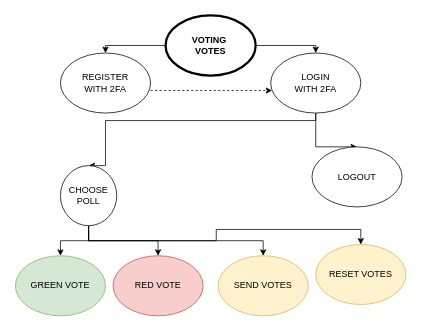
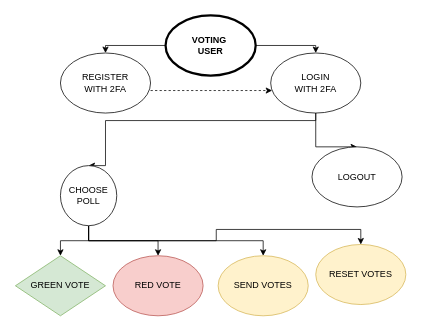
  <mxCell id="0" />
  <mxCell id="1" parent="0" />
  <mxCell id="2" style="edgeStyle=orthogonalEdgeStyle;rounded=0;orthogonalLoop=1;jettySize=auto;html=1;entryX=0.5;entryY=0;entryDx=0;entryDy=0;" edge="1" parent="1" source="4" target="6"><mxGeometry relative="1" as="geometry"><mxPoint x="80" y="140" as="targetPoint" /><Array as="points"><mxPoint x="140" y="60" /></Array></mxGeometry></mxCell>
  <mxCell id="3" style="edgeStyle=orthogonalEdgeStyle;rounded=0;orthogonalLoop=1;jettySize=auto;html=1;exitX=1;exitY=0.5;exitDx=0;exitDy=0;entryX=0.5;entryY=0;entryDx=0;entryDy=0;" edge="1" parent="1" source="4" target="9"><mxGeometry relative="1" as="geometry"><Array as="points"><mxPoint x="420" y="60" /></Array></mxGeometry></mxCell>
- <mxCell id="4" value="&lt;b&gt;VOTING&amp;nbsp;&lt;br&gt;VOTES&lt;br&gt;&lt;/b&gt;" style="ellipse;whiteSpace=wrap;html=1;strokeWidth=3;" vertex="1" parent="1"><mxGeometry x="220" y="20" width="120" height="80" as="geometry" /></mxCell>
+ <mxCell id="4" value="&lt;b&gt;VOTING&amp;nbsp;&lt;br&gt;USER&lt;br&gt;&lt;/b&gt;" style="ellipse;whiteSpace=wrap;html=1;strokeWidth=3;" vertex="1" parent="1"><mxGeometry x="220" y="20" width="120" height="80" as="geometry" /></mxCell>
  <mxCell id="5" style="edgeStyle=orthogonalEdgeStyle;rounded=0;orthogonalLoop=1;jettySize=auto;html=1;exitX=0.5;exitY=1;exitDx=0;exitDy=0;dashed=1;" edge="1" parent="1" source="6" target="9"><mxGeometry relative="1" as="geometry"><Array as="points"><mxPoint x="140" y="120" /></Array></mxGeometry></mxCell>
  <mxCell id="6" value="REGISTER&lt;br&gt;WITH 2FA" style="ellipse;whiteSpace=wrap;html=1;strokeWidth=1;" vertex="1" parent="1"><mxGeometry x="80" y="70" width="120" height="80" as="geometry" /></mxCell>
  <mxCell id="7" style="edgeStyle=orthogonalEdgeStyle;rounded=0;orthogonalLoop=1;jettySize=auto;html=1;exitX=0.5;exitY=1;exitDx=0;exitDy=0;entryX=0.5;entryY=0;entryDx=0;entryDy=0;" edge="1" parent="1" source="9" target="14"><mxGeometry relative="1" as="geometry"><Array as="points"><mxPoint x="420" y="160" /><mxPoint x="140" y="160" /></Array></mxGeometry></mxCell>
  <mxCell id="8" style="edgeStyle=orthogonalEdgeStyle;rounded=0;orthogonalLoop=1;jettySize=auto;html=1;exitX=1;exitY=1;exitDx=0;exitDy=0;entryX=0.5;entryY=0;entryDx=0;entryDy=0;" edge="1" parent="1" source="9" target="15"><mxGeometry relative="1" as="geometry"><Array as="points"><mxPoint x="430" y="138" /><mxPoint x="430" y="148" /><mxPoint x="420" y="148" /></Array></mxGeometry></mxCell>
  <mxCell id="9" value="LOGIN&lt;br&gt;WITH 2FA" style="ellipse;whiteSpace=wrap;html=1;strokeWidth=1;" vertex="1" parent="1"><mxGeometry x="360" y="70" width="120" height="80" as="geometry" /></mxCell>
  <mxCell id="10" value="" style="edgeStyle=orthogonalEdgeStyle;rounded=0;orthogonalLoop=1;jettySize=auto;html=1;" edge="1" parent="1" source="14" target="17"><mxGeometry relative="1" as="geometry" /></mxCell>
  <mxCell id="11" style="edgeStyle=orthogonalEdgeStyle;rounded=0;orthogonalLoop=1;jettySize=auto;html=1;exitX=0.5;exitY=1;exitDx=0;exitDy=0;entryX=0.5;entryY=0;entryDx=0;entryDy=0;" edge="1" parent="1" source="14" target="16"><mxGeometry relative="1" as="geometry" /></mxCell>
  <mxCell id="12" style="edgeStyle=orthogonalEdgeStyle;rounded=0;orthogonalLoop=1;jettySize=auto;html=1;exitX=0.5;exitY=1;exitDx=0;exitDy=0;entryX=0.5;entryY=0;entryDx=0;entryDy=0;" edge="1" parent="1" source="14" target="19"><mxGeometry relative="1" as="geometry" /></mxCell>
  <mxCell id="13" style="edgeStyle=orthogonalEdgeStyle;rounded=0;orthogonalLoop=1;jettySize=auto;html=1;exitX=0.5;exitY=1;exitDx=0;exitDy=0;" edge="1" parent="1" source="14" target="18"><mxGeometry relative="1" as="geometry" /></mxCell>
  <mxCell id="14" value="CHOOSE POLL" style="ellipse;whiteSpace=wrap;html=1;strokeWidth=1;" vertex="1" parent="1"><mxGeometry x="80" y="220" width="75" height="80" as="geometry" /></mxCell>
  <mxCell id="15" value="LOGOUT" style="ellipse;whiteSpace=wrap;html=1;strokeWidth=1;" vertex="1" parent="1"><mxGeometry x="415" y="195" width="120" height="80" as="geometry" /></mxCell>
- <mxCell id="16" value="GREEN VOTE" style="ellipse;whiteSpace=wrap;html=1;strokeWidth=1;fillColor=#d5e8d4;strokeColor=#82b366;" vertex="1" parent="1"><mxGeometry x="20" y="340" width="120" height="80" as="geometry" /></mxCell>
+ <mxCell id="16" value="GREEN VOTE" style="rhombus;whiteSpace=wrap;html=1;strokeWidth=1;fillColor=#d5e8d4;strokeColor=#82b366;" vertex="1" parent="1"><mxGeometry x="20" y="340" width="120" height="80" as="geometry" /></mxCell>
  <mxCell id="17" value="RED VOTE" style="ellipse;whiteSpace=wrap;html=1;strokeWidth=1;fillColor=#f8cecc;strokeColor=#b85450;" vertex="1" parent="1"><mxGeometry x="150" y="340" width="120" height="80" as="geometry" /></mxCell>
  <mxCell id="18" value="RESET VOTES" style="ellipse;whiteSpace=wrap;html=1;strokeWidth=1;fillColor=#fff2cc;strokeColor=#d6b656;" vertex="1" parent="1"><mxGeometry x="420" y="325" width="120" height="80" as="geometry" /></mxCell>
  <mxCell id="19" value="SEND VOTES" style="ellipse;whiteSpace=wrap;html=1;strokeWidth=1;fillColor=#fff2cc;strokeColor=#d6b656;" vertex="1" parent="1"><mxGeometry x="290" y="340" width="120" height="80" as="geometry" /></mxCell>
